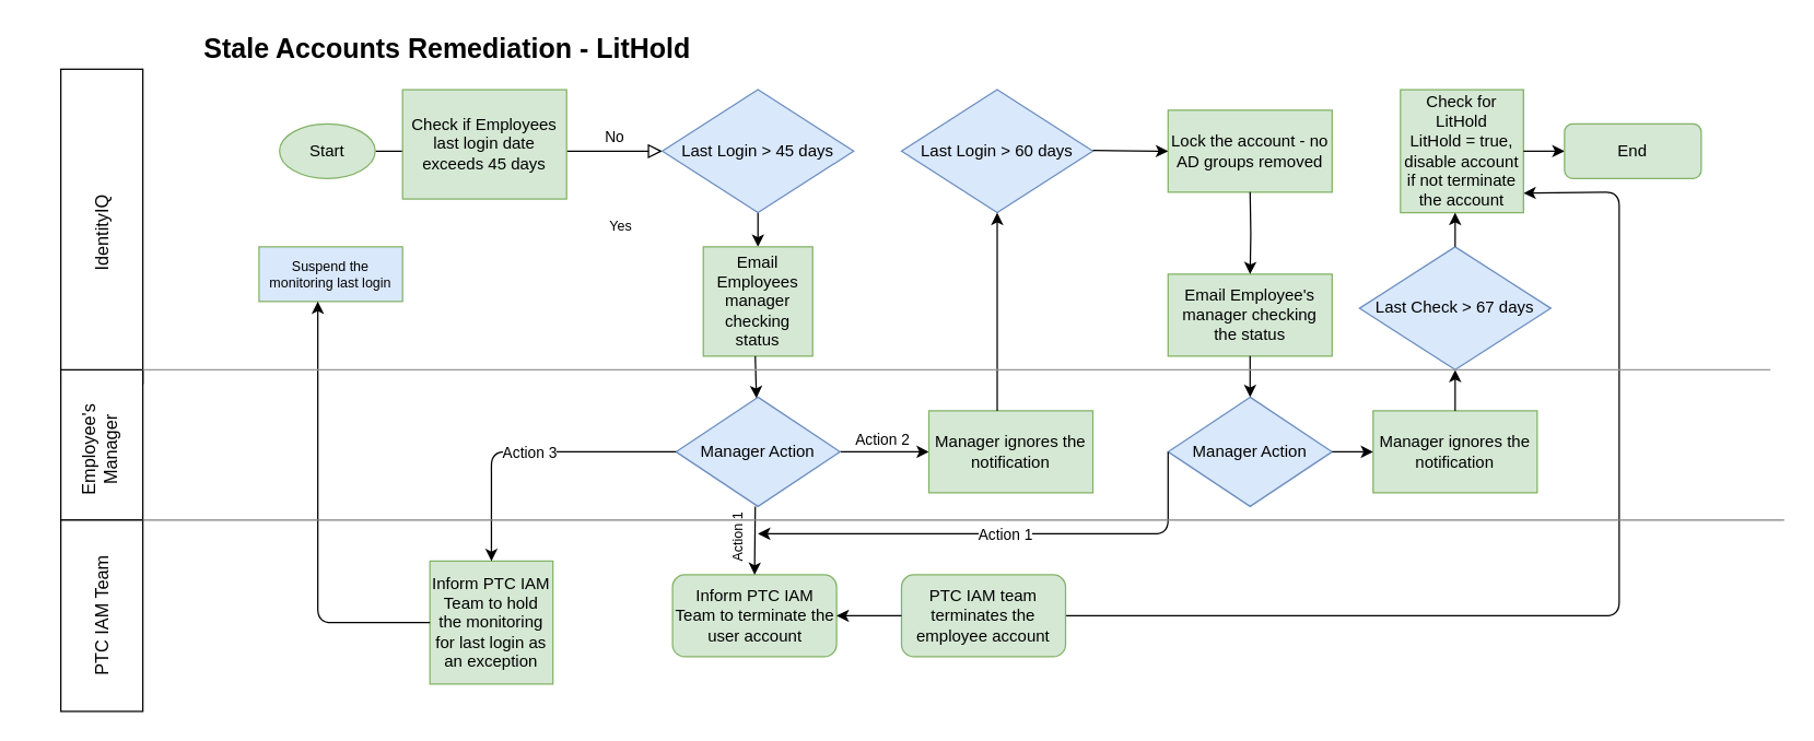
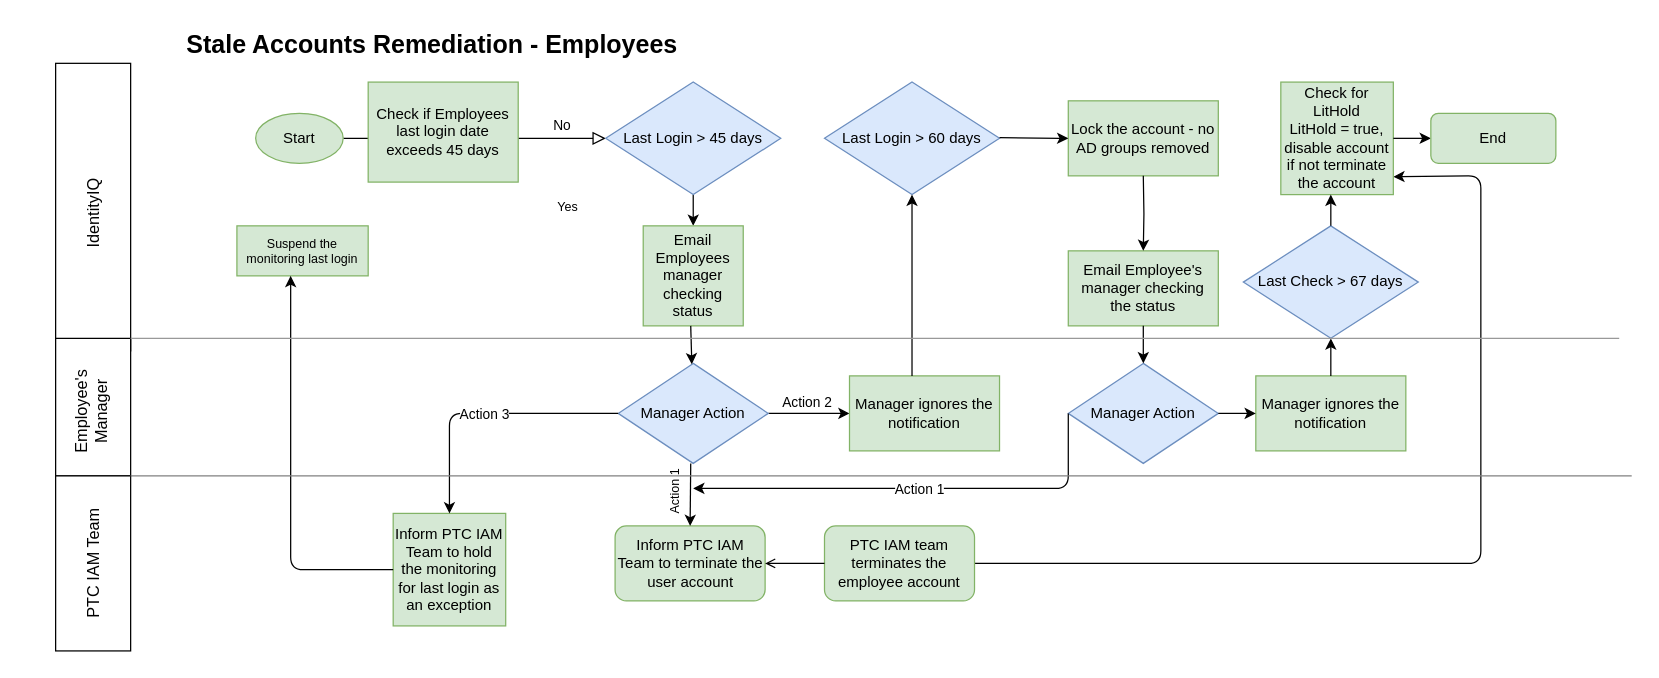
  <mxCell id="0" />
  <mxCell id="1" parent="0" />
  <mxCell id="2" value="" style="rounded=0;html=1;jettySize=auto;orthogonalLoop=1;fontSize=11;endArrow=block;endFill=0;endSize=8;strokeWidth=1;shadow=0;labelBackgroundColor=none;edgeStyle=orthogonalEdgeStyle;" parent="1" source="3" edge="1"><mxGeometry relative="1" as="geometry"><mxPoint x="314" y="110" as="targetPoint" /></mxGeometry></mxCell>
  <mxCell id="3" value="Start" style="ellipse;whiteSpace=wrap;html=1;fontSize=12;glass=0;strokeWidth=1;shadow=0;fillColor=#d5e8d4;strokeColor=#82b366;" parent="1" vertex="1"><mxGeometry x="204" y="90" width="70" height="40" as="geometry" /></mxCell>
  <mxCell id="4" value="No" style="edgeStyle=orthogonalEdgeStyle;rounded=0;html=1;jettySize=auto;orthogonalLoop=1;fontSize=11;endArrow=block;endFill=0;endSize=8;strokeWidth=1;shadow=0;labelBackgroundColor=none;" parent="1" edge="1"><mxGeometry y="10" relative="1" as="geometry"><mxPoint as="offset" /><mxPoint x="414" y="110" as="sourcePoint" /><mxPoint x="484" y="110" as="targetPoint" /></mxGeometry></mxCell>
  <mxCell id="5" value="Check if Employees last login date exceeds 45 days" style="rounded=0;whiteSpace=wrap;html=1;fillColor=#d5e8d4;strokeColor=#82b366;" vertex="1" parent="1"><mxGeometry x="294" y="65" width="120" height="80" as="geometry" /></mxCell>
  <mxCell id="6" style="edgeStyle=orthogonalEdgeStyle;rounded=0;orthogonalLoop=1;jettySize=auto;html=1;exitX=0.5;exitY=1;exitDx=0;exitDy=0;entryX=0.5;entryY=0;entryDx=0;entryDy=0;" edge="1" parent="1" source="7" target="8"><mxGeometry relative="1" as="geometry" /></mxCell>
  <mxCell id="7" value="Last Login &amp;gt; 45 days" style="rhombus;whiteSpace=wrap;html=1;fillColor=#dae8fc;strokeColor=#6c8ebf;" vertex="1" parent="1"><mxGeometry x="484" y="65" width="140" height="90" as="geometry" /></mxCell>
  <mxCell id="8" value="Email Employees manager checking status" style="whiteSpace=wrap;html=1;aspect=fixed;fillColor=#d5e8d4;strokeColor=#82b366;" vertex="1" parent="1"><mxGeometry x="514" y="180" width="80" height="80" as="geometry" /></mxCell>
  <mxCell id="9" value="" style="edgeStyle=orthogonalEdgeStyle;rounded=0;orthogonalLoop=1;jettySize=auto;html=1;" edge="1" parent="1" source="10" target="16"><mxGeometry relative="1" as="geometry" /></mxCell>
  <mxCell id="10" value="Manager Action" style="rhombus;whiteSpace=wrap;html=1;fillColor=#dae8fc;strokeColor=#6c8ebf;" vertex="1" parent="1"><mxGeometry x="494" y="290" width="120" height="80" as="geometry" /></mxCell>
  <mxCell id="11" value="Inform PTC IAM Team to terminate the user account" style="whiteSpace=wrap;html=1;fillColor=#d5e8d4;strokeColor=#82b366;rounded=1;" vertex="1" parent="1"><mxGeometry x="491.5" y="420" width="120" height="60" as="geometry" /></mxCell>
  <mxCell id="12" value="Inform PTC IAM Team to hold the monitoring for last login as an exception" style="whiteSpace=wrap;html=1;aspect=fixed;fillColor=#d5e8d4;strokeColor=#82b366;" vertex="1" parent="1"><mxGeometry x="314" y="410" width="90" height="90" as="geometry" /></mxCell>
  <mxCell id="13" value="" style="endArrow=classic;html=1;exitX=1;exitY=0.5;exitDx=0;exitDy=0;entryX=1;entryY=0.841;entryDx=0;entryDy=0;entryPerimeter=0;" edge="1" parent="1" source="17" target="23"><mxGeometry width="50" height="50" relative="1" as="geometry"><mxPoint x="494" y="415" as="sourcePoint" /><mxPoint x="954" y="450" as="targetPoint" /><Array as="points"><mxPoint x="1184" y="450" /><mxPoint x="1184" y="140" /></Array></mxGeometry></mxCell>
  <mxCell id="14" value="" style="endArrow=classic;html=1;" edge="1" parent="1" target="10"><mxGeometry width="50" height="50" relative="1" as="geometry"><mxPoint x="552" y="260" as="sourcePoint" /><mxPoint x="564" y="190" as="targetPoint" /></mxGeometry></mxCell>
  <mxCell id="15" value="Last Login &amp;gt; 60 days" style="rhombus;whiteSpace=wrap;html=1;fillColor=#dae8fc;strokeColor=#6c8ebf;" vertex="1" parent="1"><mxGeometry x="659" y="65" width="140" height="90" as="geometry" /></mxCell>
  <mxCell id="16" value="Manager ignores the notification" style="rounded=0;whiteSpace=wrap;html=1;fillColor=#d5e8d4;strokeColor=#82b366;" vertex="1" parent="1"><mxGeometry x="679" y="300" width="120" height="60" as="geometry" /></mxCell>
  <mxCell id="17" value="PTC IAM team terminates the employee account" style="whiteSpace=wrap;html=1;fillColor=#d5e8d4;strokeColor=#82b366;rounded=1;" vertex="1" parent="1"><mxGeometry x="659" y="420" width="120" height="60" as="geometry" /></mxCell>
  <mxCell id="18" value="Lock the account - no AD groups removed" style="rounded=0;whiteSpace=wrap;html=1;fillColor=#d5e8d4;strokeColor=#82b366;" vertex="1" parent="1"><mxGeometry x="854" y="80" width="120" height="60" as="geometry" /></mxCell>
  <mxCell id="19" value="Email Employee's manager checking the status" style="rounded=0;whiteSpace=wrap;html=1;fillColor=#d5e8d4;strokeColor=#82b366;" vertex="1" parent="1"><mxGeometry x="854" y="200" width="120" height="60" as="geometry" /></mxCell>
  <mxCell id="20" value="Manager Action" style="rhombus;whiteSpace=wrap;html=1;fillColor=#dae8fc;strokeColor=#6c8ebf;" vertex="1" parent="1"><mxGeometry x="854" y="290" width="120" height="80" as="geometry" /></mxCell>
  <mxCell id="21" value="Manager ignores the notification" style="rounded=0;whiteSpace=wrap;html=1;fillColor=#d5e8d4;strokeColor=#82b366;" vertex="1" parent="1"><mxGeometry x="1004" y="300" width="120" height="60" as="geometry" /></mxCell>
  <mxCell id="22" value="Last Check &amp;gt; 67 days" style="rhombus;whiteSpace=wrap;html=1;fillColor=#dae8fc;strokeColor=#6c8ebf;" vertex="1" parent="1"><mxGeometry x="994" y="180" width="140" height="90" as="geometry" /></mxCell>
  <mxCell id="23" value="Check for LitHold&lt;br&gt;LitHold = true,&lt;br&gt;disable account if not terminate the account" style="whiteSpace=wrap;html=1;aspect=fixed;fillColor=#d5e8d4;strokeColor=#82b366;" vertex="1" parent="1"><mxGeometry x="1024" y="65" width="90" height="90" as="geometry" /></mxCell>
- <mxCell id="24" value="" style="endArrow=classic;html=1;exitX=0;exitY=0.5;exitDx=0;exitDy=0;entryX=1;entryY=0.5;entryDx=0;entryDy=0;" edge="1" parent="1" source="17" target="11"><mxGeometry width="50" height="50" relative="1" as="geometry"><mxPoint x="664" y="420" as="sourcePoint" /><mxPoint x="614" y="419.5" as="targetPoint" /><Array as="points" /></mxGeometry></mxCell>
+ <mxCell id="24" value="" style="endArrow=open;html=1;exitX=0;exitY=0.5;exitDx=0;exitDy=0;entryX=1;entryY=0.5;entryDx=0;entryDy=0;" edge="1" parent="1" source="17" target="11"><mxGeometry width="50" height="50" relative="1" as="geometry"><mxPoint x="664" y="420" as="sourcePoint" /><mxPoint x="614" y="419.5" as="targetPoint" /><Array as="points" /></mxGeometry></mxCell>
  <mxCell id="25" value="" style="endArrow=classic;html=1;entryX=0.5;entryY=0;entryDx=0;entryDy=0;" edge="1" parent="1" target="11"><mxGeometry width="50" height="50" relative="1" as="geometry"><mxPoint x="552" y="370" as="sourcePoint" /><mxPoint x="554" y="420" as="targetPoint" /><Array as="points" /></mxGeometry></mxCell>
  <mxCell id="26" value="" style="endArrow=classic;html=1;entryX=0.5;entryY=1;entryDx=0;entryDy=0;" edge="1" parent="1" target="15"><mxGeometry width="50" height="50" relative="1" as="geometry"><mxPoint x="729" y="300" as="sourcePoint" /><mxPoint x="694" y="200" as="targetPoint" /></mxGeometry></mxCell>
  <mxCell id="27" value="" style="endArrow=classic;html=1;" edge="1" parent="1"><mxGeometry width="50" height="50" relative="1" as="geometry"><mxPoint x="799" y="109.5" as="sourcePoint" /><mxPoint x="854" y="110" as="targetPoint" /></mxGeometry></mxCell>
  <mxCell id="28" style="edgeStyle=orthogonalEdgeStyle;rounded=0;orthogonalLoop=1;jettySize=auto;html=1;" edge="1" parent="1" target="19"><mxGeometry relative="1" as="geometry"><mxPoint x="914" y="140" as="sourcePoint" /><mxPoint x="1004" y="175" as="targetPoint" /><Array as="points" /></mxGeometry></mxCell>
  <mxCell id="29" style="edgeStyle=orthogonalEdgeStyle;rounded=0;orthogonalLoop=1;jettySize=auto;html=1;entryX=0.5;entryY=0;entryDx=0;entryDy=0;exitX=0.5;exitY=1;exitDx=0;exitDy=0;" edge="1" parent="1" source="19" target="20"><mxGeometry relative="1" as="geometry"><mxPoint x="924" y="150" as="sourcePoint" /><mxPoint x="924" y="210" as="targetPoint" /><Array as="points"><mxPoint x="914" y="280" /><mxPoint x="914" y="280" /></Array></mxGeometry></mxCell>
  <mxCell id="30" value="" style="endArrow=classic;html=1;entryX=0;entryY=0.5;entryDx=0;entryDy=0;" edge="1" parent="1" target="21"><mxGeometry width="50" height="50" relative="1" as="geometry"><mxPoint x="974" y="330" as="sourcePoint" /><mxPoint x="764" y="230" as="targetPoint" /></mxGeometry></mxCell>
  <mxCell id="31" value="" style="endArrow=classic;html=1;entryX=0.5;entryY=1;entryDx=0;entryDy=0;exitX=0.5;exitY=0;exitDx=0;exitDy=0;" edge="1" parent="1" source="21" target="22"><mxGeometry width="50" height="50" relative="1" as="geometry"><mxPoint x="714" y="280" as="sourcePoint" /><mxPoint x="764" y="230" as="targetPoint" /></mxGeometry></mxCell>
  <mxCell id="32" value="" style="endArrow=classic;html=1;exitX=0.5;exitY=0;exitDx=0;exitDy=0;" edge="1" parent="1" source="22"><mxGeometry width="50" height="50" relative="1" as="geometry"><mxPoint x="714" y="280" as="sourcePoint" /><mxPoint x="1064" y="155" as="targetPoint" /></mxGeometry></mxCell>
  <mxCell id="33" value="" style="endArrow=classic;html=1;exitX=1;exitY=0.5;exitDx=0;exitDy=0;" edge="1" parent="1" source="23"><mxGeometry width="50" height="50" relative="1" as="geometry"><mxPoint x="924" y="280" as="sourcePoint" /><mxPoint x="1144" y="110" as="targetPoint" /></mxGeometry></mxCell>
  <mxCell id="34" value="End" style="rounded=1;whiteSpace=wrap;html=1;fontSize=12;glass=0;strokeWidth=1;shadow=0;fillColor=#d5e8d4;strokeColor=#82b366;" vertex="1" parent="1"><mxGeometry x="1144" y="90" width="100" height="40" as="geometry" /></mxCell>
  <mxCell id="35" value="" style="endArrow=classic;html=1;entryX=0.5;entryY=0;entryDx=0;entryDy=0;exitX=0;exitY=0.5;exitDx=0;exitDy=0;" edge="1" parent="1" source="10" target="12"><mxGeometry relative="1" as="geometry"><mxPoint x="534" y="310" as="sourcePoint" /><mxPoint x="634" y="310" as="targetPoint" /><Array as="points"><mxPoint x="359" y="330" /></Array></mxGeometry></mxCell>
  <mxCell id="36" value="Action 3" style="edgeLabel;resizable=0;html=1;align=center;verticalAlign=middle;" connectable="0" vertex="1" parent="35"><mxGeometry relative="1" as="geometry" /></mxCell>
  <mxCell id="37" value="Action 1" style="text;html=1;strokeColor=none;fillColor=none;align=center;verticalAlign=middle;whiteSpace=wrap;rounded=0;rotation=270;fontSize=10;" vertex="1" parent="1"><mxGeometry x="514" y="390" width="50" height="5" as="geometry" /></mxCell>
  <mxCell id="38" value="" style="endArrow=classic;html=1;exitX=0;exitY=0.5;exitDx=0;exitDy=0;entryX=0.55;entryY=3.5;entryDx=0;entryDy=0;entryPerimeter=0;" edge="1" parent="1" source="20" target="37"><mxGeometry relative="1" as="geometry"><mxPoint x="654" y="300" as="sourcePoint" /><mxPoint x="814" y="300" as="targetPoint" /><Array as="points"><mxPoint x="854" y="390" /></Array></mxGeometry></mxCell>
  <mxCell id="39" value="Action 1" style="edgeLabel;resizable=0;html=1;align=center;verticalAlign=middle;" connectable="0" vertex="1" parent="38"><mxGeometry relative="1" as="geometry" /></mxCell>
- <mxCell id="40" value="&lt;h1&gt;Stale Accounts Remediation - LitHold&lt;/h1&gt;" style="text;html=1;strokeColor=none;fillColor=none;spacing=5;spacingTop=-20;whiteSpace=wrap;overflow=hidden;rounded=0;fontSize=10;" vertex="1" parent="1"><mxGeometry x="144" y="20" width="430" height="30" as="geometry" /></mxCell>
- <mxCell id="41" value="Suspend the monitoring last login" style="rounded=0;whiteSpace=wrap;html=1;fontSize=10;fillColor=#dae8fc;strokeColor=#82b366;" vertex="1" parent="1"><mxGeometry x="189" y="180" width="105" height="40" as="geometry" /></mxCell>
+ <mxCell id="40" value="&lt;h1&gt;Stale Accounts Remediation - Employees&lt;/h1&gt;" style="text;html=1;strokeColor=none;fillColor=none;spacing=5;spacingTop=-20;whiteSpace=wrap;overflow=hidden;rounded=0;fontSize=10;" vertex="1" parent="1"><mxGeometry x="144" y="20" width="430" height="30" as="geometry" /></mxCell>
+ <mxCell id="41" value="Suspend the monitoring last login" style="rounded=0;whiteSpace=wrap;html=1;fontSize=10;fillColor=#d5e8d4;strokeColor=#82b366;" vertex="1" parent="1"><mxGeometry x="189" y="180" width="105" height="40" as="geometry" /></mxCell>
  <mxCell id="42" value="" style="endArrow=classic;html=1;fontSize=10;exitX=0;exitY=0.5;exitDx=0;exitDy=0;" edge="1" parent="1" source="12"><mxGeometry width="50" height="50" relative="1" as="geometry"><mxPoint x="474" y="280" as="sourcePoint" /><mxPoint x="232" y="220" as="targetPoint" /><Array as="points"><mxPoint x="232" y="455" /></Array></mxGeometry></mxCell>
  <mxCell id="43" value="Yes" style="text;html=1;strokeColor=none;fillColor=none;align=center;verticalAlign=middle;whiteSpace=wrap;rounded=0;fontSize=10;" vertex="1" parent="1"><mxGeometry x="434" y="155" width="40" height="20" as="geometry" /></mxCell>
  <mxCell id="44" value="Action 2" style="edgeLabel;resizable=0;html=1;align=center;verticalAlign=middle;" connectable="0" vertex="1" parent="1"><mxGeometry x="644" y="320" as="geometry" /></mxCell>
  <mxCell id="45" value="" style="rounded=0;whiteSpace=wrap;html=1;fontSize=10;direction=south;" vertex="1" parent="1"><mxGeometry x="44" y="50" width="60" height="230" as="geometry" /></mxCell>
  <mxCell id="46" value="" style="rounded=0;whiteSpace=wrap;html=1;fontSize=10;direction=south;" vertex="1" parent="1"><mxGeometry x="44" y="270" width="60" height="110" as="geometry" /></mxCell>
  <mxCell id="47" value="" style="rounded=0;whiteSpace=wrap;html=1;fontSize=10;direction=south;" vertex="1" parent="1"><mxGeometry x="44" y="380" width="60" height="140" as="geometry" /></mxCell>
  <mxCell id="48" value="" style="endArrow=none;html=1;fontSize=10;exitX=0;exitY=0;exitDx=0;exitDy=0;strokeColor=#999999;" edge="1" parent="1" source="46"><mxGeometry width="50" height="50" relative="1" as="geometry"><mxPoint x="294" y="370" as="sourcePoint" /><mxPoint x="1294.667" y="270" as="targetPoint" /></mxGeometry></mxCell>
  <mxCell id="49" value="" style="endArrow=none;html=1;fontSize=10;exitX=0;exitY=0;exitDx=0;exitDy=0;fillColor=#bac8d3;strokeColor=#808080;" edge="1" parent="1" source="47"><mxGeometry width="50" height="50" relative="1" as="geometry"><mxPoint x="384" y="370" as="sourcePoint" /><mxPoint x="1304.667" y="380" as="targetPoint" /></mxGeometry></mxCell>
  <mxCell id="50" value="Employee's Manager" style="text;html=1;strokeColor=none;fillColor=none;align=center;verticalAlign=middle;whiteSpace=wrap;rounded=0;fontSize=13;rotation=270;" vertex="1" parent="1"><mxGeometry x="25.1" y="314.55" width="95.32" height="27.5" as="geometry" /></mxCell>
  <mxCell id="51" value="PTC IAM Team" style="text;html=1;strokeColor=none;fillColor=none;align=center;verticalAlign=middle;whiteSpace=wrap;rounded=0;fontSize=13;rotation=270;" vertex="1" parent="1"><mxGeometry x="20.79" y="440" width="106.42" height="20" as="geometry" /></mxCell>
  <mxCell id="52" value="IdentityIQ" style="text;html=1;strokeColor=none;fillColor=none;align=center;verticalAlign=middle;whiteSpace=wrap;rounded=0;fontSize=13;rotation=270;" vertex="1" parent="1"><mxGeometry x="39" y="160" width="70" height="20" as="geometry" /></mxCell>
